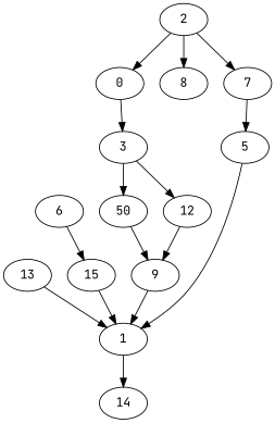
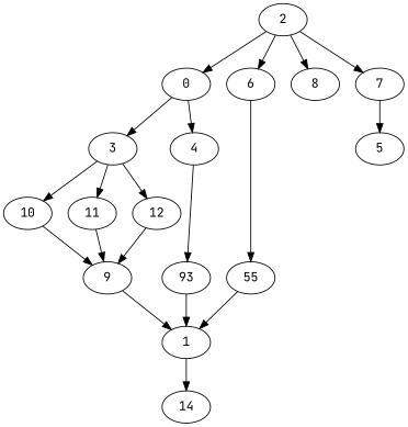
  digraph {
    "Duplicate states"=0
    GraphType=S_P
    "Max states in OPEN"=0
    Modes="120000ms; topo-ordered tasks, ; Pruning: task equivalence, fixed order ready list, ; F-value: ; Optimisation: best schedule length (SL) optimisation on equal, "
    NumberOfTasks=16
    "Pruned using list schedule length"=95
    "States removed from OPEN"=0
    TargetSystem="Homogeneous-6"
    "Time to schedule (ms)"=108
    "Total idle time"=141
    "Total schedule length"=69
    "Total sequential time"=126
    "Total states created"=128
    fontname="JetBrains Mono"
    node ["Finish time"=39 Processor=0 "Start time"=29 Weight=4 fontname="JetBrains Mono"]
    edge [Weight=5 fontname="JetBrains Mono"]
    0 ["Finish time"=11 "Start time"=0 Weight=11]
    3 ["Finish time"=22 Processor=2 "Start time"=18]
+   4 ["Finish time"=27 Processor=3 "Start time"=19 Weight=8]
    2 ["Finish time"=25 "Start time"=11 Weight=14]
    6 ["Start time"=25 Weight=14]
    8 [Processor=1 Weight=10]
    7 ["Finish time"=46 Processor=2 "Start time"=35 Weight=11]
-   10 ["Finish time"=27 Processor=4 "Start time"=24 Weight=3 label=50]
+   10 ["Finish time"=27 Processor=4 "Start time"=24 Weight=3]
+   11 ["Finish time"=33 Processor=3 "Start time"=27 Weight=6]
    12 ["Finish time"=36 Processor=4 "Start time"=32]
-   13 [Processor=5 Weight=10]
-   15 ["Finish time"=46 "Start time"=39 Weight=7]
+   13 [Processor=5 Weight=10 label=93]
+   15 ["Finish time"=46 "Start time"=39 Weight=7 label=55]
    5 ["Finish time"=62 "Start time"=49 Weight=13]
    9 ["Finish time"=41 Processor=4 "Start time"=37]
    1 ["Finish time"=66 "Start time"=62]
    14 ["Finish time"=69 "Start time"=66 Weight=3]
    0 -> 3 [Weight=7]
+   0 -> 4 [Weight=8]
    3 -> 10 [Weight=2]
+   3 -> 11
    3 -> 12 [Weight=10]
+   4 -> 13 [Weight=2]
    2 -> 0 [Weight=9]
+   2 -> 6 [Weight=6]
    2 -> 8 [Weight=4]
    2 -> 7 [Weight=10]
    6 -> 15 [Weight=9]
    7 -> 5 [Weight=2]
    10 -> 9 [Weight=7]
+   11 -> 9 [Weight=4]
    12 -> 9 [Weight=6]
    13 -> 1 [Weight=6]
    15 -> 1
-   5 -> 1
    9 -> 1 [Weight=3]
    1 -> 14
  }
